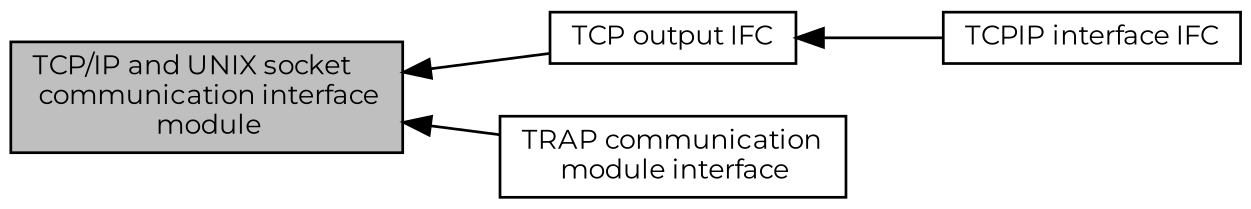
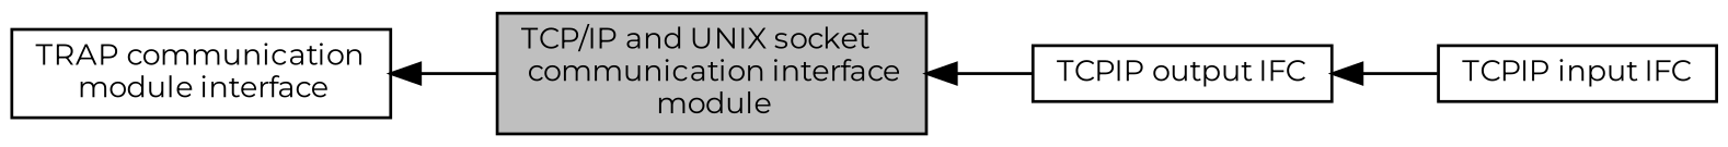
  digraph {
    fontname=Montserrat
    rankdir=LR
    node [color=black fillcolor=white fontname=Montserrat fontsize=10 shape=record style=filled]
    edge [dir=back fontname=Montserrat fontsize=10 labelfontname=Helvetica labelfontsize=10 shape=plaintext style=solid]
-   n1 [height=0.2 label="TCP output IFC" width=0.4]
-   n2 [height=0.2 label="TCPIP interface IFC" width=0.4]
+   n1 [height=0.2 label="TCPIP output IFC" width=0.4]
+   n2 [height=0.2 label="TCPIP input IFC" width=0.4]
    n3 [fillcolor=grey75 fontcolor=black height=0.2 label="TCP/IP and UNIX socket\l communication interface\l module" width=0.4]
    n4 [height=0.2 label="TRAP communication\l module interface" width=0.4]
    n1 -> n2
    n3 -> n1
-   n3 -> n4
+   n4 -> n3
  }
